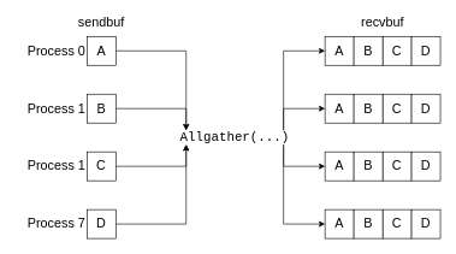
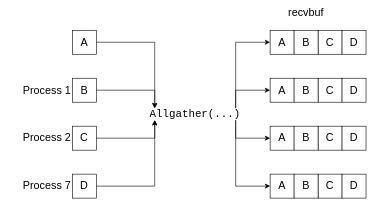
  <mxCell id="0" />
  <mxCell id="1" parent="0" />
  <mxCell id="2" value="A" style="rounded=0;whiteSpace=wrap;html=1;fontSize=18;" vertex="1" parent="1"><mxGeometry x="450" y="50" width="40" height="40" as="geometry" /></mxCell>
  <mxCell id="3" value="B" style="rounded=0;whiteSpace=wrap;html=1;fontSize=18;" vertex="1" parent="1"><mxGeometry x="120" y="130" width="40" height="40" as="geometry" /></mxCell>
  <mxCell id="4" value="C" style="rounded=0;whiteSpace=wrap;html=1;fontSize=18;" vertex="1" parent="1"><mxGeometry x="120" y="210" width="40" height="40" as="geometry" /></mxCell>
  <mxCell id="5" value="D" style="rounded=0;whiteSpace=wrap;html=1;fontSize=18;" vertex="1" parent="1"><mxGeometry x="120" y="290" width="40" height="40" as="geometry" /></mxCell>
  <mxCell id="6" style="edgeStyle=orthogonalEdgeStyle;rounded=0;orthogonalLoop=1;jettySize=auto;html=1;exitX=0.75;exitY=1;exitDx=0;exitDy=0;entryX=1;entryY=0.5;entryDx=0;entryDy=0;startArrow=classic;startFill=1;endArrow=none;endFill=0;" edge="1" parent="1" source="14" target="3"><mxGeometry relative="1" as="geometry" /></mxCell>
  <mxCell id="7" style="edgeStyle=orthogonalEdgeStyle;rounded=0;orthogonalLoop=1;jettySize=auto;html=1;exitX=0.75;exitY=0;exitDx=0;exitDy=0;entryX=1;entryY=0.5;entryDx=0;entryDy=0;startArrow=classic;startFill=1;endArrow=none;endFill=0;" edge="1" parent="1" source="14" target="4"><mxGeometry relative="1" as="geometry" /></mxCell>
  <mxCell id="8" style="edgeStyle=orthogonalEdgeStyle;rounded=0;orthogonalLoop=1;jettySize=auto;html=1;exitX=0.75;exitY=0;exitDx=0;exitDy=0;entryX=1;entryY=0.5;entryDx=0;entryDy=0;startArrow=classic;startFill=1;endArrow=none;endFill=0;" edge="1" parent="1" source="14" target="5"><mxGeometry relative="1" as="geometry" /></mxCell>
  <mxCell id="9" style="edgeStyle=orthogonalEdgeStyle;rounded=0;orthogonalLoop=1;jettySize=auto;html=1;exitX=0.75;exitY=1;exitDx=0;exitDy=0;entryX=1;entryY=0.5;entryDx=0;entryDy=0;startArrow=classic;startFill=1;endArrow=none;endFill=0;" edge="1" parent="1" source="14" target="22"><mxGeometry relative="1" as="geometry"><mxPoint x="477.5" y="240" as="sourcePoint" /><mxPoint x="350" y="140" as="targetPoint" /></mxGeometry></mxCell>
  <mxCell id="10" style="edgeStyle=orthogonalEdgeStyle;rounded=0;orthogonalLoop=1;jettySize=auto;html=1;exitX=0.25;exitY=1;exitDx=0;exitDy=0;entryX=0;entryY=0.5;entryDx=0;entryDy=0;" edge="1" parent="1" source="14" target="2"><mxGeometry relative="1" as="geometry" /></mxCell>
  <mxCell id="11" style="edgeStyle=orthogonalEdgeStyle;rounded=0;orthogonalLoop=1;jettySize=auto;html=1;exitX=0.25;exitY=0;exitDx=0;exitDy=0;entryX=0;entryY=0.5;entryDx=0;entryDy=0;" edge="1" parent="1" source="14" target="33"><mxGeometry relative="1" as="geometry" /></mxCell>
  <mxCell id="12" style="edgeStyle=orthogonalEdgeStyle;rounded=0;orthogonalLoop=1;jettySize=auto;html=1;exitX=0.25;exitY=0;exitDx=0;exitDy=0;entryX=0;entryY=0.5;entryDx=0;entryDy=0;" edge="1" parent="1" source="14" target="29"><mxGeometry relative="1" as="geometry" /></mxCell>
  <mxCell id="13" style="edgeStyle=orthogonalEdgeStyle;rounded=0;orthogonalLoop=1;jettySize=auto;html=1;exitX=0.25;exitY=1;exitDx=0;exitDy=0;entryX=0;entryY=0.5;entryDx=0;entryDy=0;" edge="1" parent="1" source="14" target="25"><mxGeometry relative="1" as="geometry" /></mxCell>
  <mxCell id="14" value="Allgather(...)" style="text;html=1;strokeColor=none;fillColor=none;align=center;verticalAlign=middle;whiteSpace=wrap;rounded=0;fontSize=18;fontFamily=Courier;direction=west;rotation=0;" vertex="1" parent="1"><mxGeometry x="190" y="180" width="270" height="20" as="geometry" /></mxCell>
- <mxCell id="15" value="Process 0" style="text;html=1;strokeColor=none;fillColor=none;align=right;verticalAlign=middle;whiteSpace=wrap;rounded=0;fontFamily=Helvetica;fontSize=18;" vertex="1" parent="1"><mxGeometry x="20" y="60" width="100" height="20" as="geometry" /></mxCell>
  <mxCell id="16" value="Process 1&lt;span style=&quot;color: rgba(0 , 0 , 0 , 0) ; font-family: monospace ; font-size: 0px&quot;&gt;%3CmxGraphModel%3E%3Croot%3E%3CmxCell%20id%3D%220%22%2F%3E%3CmxCell%20id%3D%221%22%20parent%3D%220%22%2F%3E%3CmxCell%20id%3D%222%22%20value%3D%22Process%200%22%20style%3D%22text%3Bhtml%3D1%3BstrokeColor%3Dnone%3BfillColor%3Dnone%3Balign%3Dright%3BverticalAlign%3Dmiddle%3BwhiteSpace%3Dwrap%3Brounded%3D0%3BfontFamily%3DHelvetica%3BfontSize%3D18%3B%22%20vertex%3D%221%22%20parent%3D%221%22%3E%3CmxGeometry%20x%3D%2260%22%20y%3D%2290%22%20width%3D%22100%22%20height%3D%2220%22%20as%3D%22geometry%22%2F%3E%3C%2FmxCell%3E%3C%2Froot%3E%3C%2FmxGraphModel%3E&lt;/span&gt;" style="text;html=1;strokeColor=none;fillColor=none;align=right;verticalAlign=middle;whiteSpace=wrap;rounded=0;fontFamily=Helvetica;fontSize=18;" vertex="1" parent="1"><mxGeometry x="20" y="140" width="100" height="20" as="geometry" /></mxCell>
- <mxCell id="17" value="Process 1" style="text;html=1;strokeColor=none;fillColor=none;align=right;verticalAlign=middle;whiteSpace=wrap;rounded=0;fontFamily=Helvetica;fontSize=18;" vertex="1" parent="1"><mxGeometry x="20" y="220" width="100" height="20" as="geometry" /></mxCell>
+ <mxCell id="17" value="Process 2" style="text;html=1;strokeColor=none;fillColor=none;align=right;verticalAlign=middle;whiteSpace=wrap;rounded=0;fontFamily=Helvetica;fontSize=18;" vertex="1" parent="1"><mxGeometry x="20" y="220" width="100" height="20" as="geometry" /></mxCell>
  <mxCell id="18" value="Process 7" style="text;html=1;strokeColor=none;fillColor=none;align=right;verticalAlign=middle;whiteSpace=wrap;rounded=0;fontFamily=Helvetica;fontSize=18;" vertex="1" parent="1"><mxGeometry x="20" y="300" width="100" height="20" as="geometry" /></mxCell>
- <mxCell id="19" value="sendbuf" style="text;html=1;strokeColor=none;fillColor=none;align=center;verticalAlign=middle;whiteSpace=wrap;rounded=0;fontFamily=Helvetica;fontSize=18;" vertex="1" parent="1"><mxGeometry x="100" y="20" width="80" height="20" as="geometry" /></mxCell>
- <mxCell id="20" value="recvbuf" style="text;html=1;strokeColor=none;fillColor=none;align=center;verticalAlign=middle;whiteSpace=wrap;rounded=0;fontFamily=Helvetica;fontSize=18;" vertex="1" parent="1"><mxGeometry x="490" y="20" width="80" height="20" as="geometry" /></mxCell>
+ <mxCell id="20" value="recvbuf" style="text;html=1;strokeColor=none;fillColor=none;align=center;verticalAlign=middle;whiteSpace=wrap;rounded=0;fontFamily=Helvetica;fontSize=18;" vertex="1" parent="1"><mxGeometry x="470" y="10" width="80" height="20" as="geometry" /></mxCell>
  <mxCell id="21" value="C" style="rounded=0;whiteSpace=wrap;html=1;fontSize=18;" vertex="1" parent="1"><mxGeometry x="530" y="50" width="40" height="40" as="geometry" /></mxCell>
  <mxCell id="22" value="A" style="rounded=0;whiteSpace=wrap;html=1;fontSize=18;" vertex="1" parent="1"><mxGeometry x="120" y="50" width="40" height="40" as="geometry" /></mxCell>
  <mxCell id="23" value="B" style="rounded=0;whiteSpace=wrap;html=1;fontSize=18;" vertex="1" parent="1"><mxGeometry x="490" y="50" width="40" height="40" as="geometry" /></mxCell>
  <mxCell id="24" value="D" style="rounded=0;whiteSpace=wrap;html=1;fontSize=18;" vertex="1" parent="1"><mxGeometry x="570" y="50" width="40" height="40" as="geometry" /></mxCell>
  <mxCell id="25" value="A" style="rounded=0;whiteSpace=wrap;html=1;fontSize=18;" vertex="1" parent="1"><mxGeometry x="450" y="130" width="40" height="40" as="geometry" /></mxCell>
  <mxCell id="26" value="C" style="rounded=0;whiteSpace=wrap;html=1;fontSize=18;" vertex="1" parent="1"><mxGeometry x="530" y="130" width="40" height="40" as="geometry" /></mxCell>
  <mxCell id="27" value="B" style="rounded=0;whiteSpace=wrap;html=1;fontSize=18;" vertex="1" parent="1"><mxGeometry x="490" y="130" width="40" height="40" as="geometry" /></mxCell>
  <mxCell id="28" value="D" style="rounded=0;whiteSpace=wrap;html=1;fontSize=18;" vertex="1" parent="1"><mxGeometry x="570" y="130" width="40" height="40" as="geometry" /></mxCell>
  <mxCell id="29" value="A" style="rounded=0;whiteSpace=wrap;html=1;fontSize=18;" vertex="1" parent="1"><mxGeometry x="450" y="210" width="40" height="40" as="geometry" /></mxCell>
  <mxCell id="30" value="C" style="rounded=0;whiteSpace=wrap;html=1;fontSize=18;" vertex="1" parent="1"><mxGeometry x="530" y="210" width="40" height="40" as="geometry" /></mxCell>
  <mxCell id="31" value="B" style="rounded=0;whiteSpace=wrap;html=1;fontSize=18;" vertex="1" parent="1"><mxGeometry x="490" y="210" width="40" height="40" as="geometry" /></mxCell>
  <mxCell id="32" value="D" style="rounded=0;whiteSpace=wrap;html=1;fontSize=18;" vertex="1" parent="1"><mxGeometry x="570" y="210" width="40" height="40" as="geometry" /></mxCell>
  <mxCell id="33" value="A" style="rounded=0;whiteSpace=wrap;html=1;fontSize=18;" vertex="1" parent="1"><mxGeometry x="450" y="290" width="40" height="40" as="geometry" /></mxCell>
  <mxCell id="34" value="C" style="rounded=0;whiteSpace=wrap;html=1;fontSize=18;" vertex="1" parent="1"><mxGeometry x="530" y="290" width="40" height="40" as="geometry" /></mxCell>
  <mxCell id="35" value="B" style="rounded=0;whiteSpace=wrap;html=1;fontSize=18;" vertex="1" parent="1"><mxGeometry x="490" y="290" width="40" height="40" as="geometry" /></mxCell>
  <mxCell id="36" value="D" style="rounded=0;whiteSpace=wrap;html=1;fontSize=18;" vertex="1" parent="1"><mxGeometry x="570" y="290" width="40" height="40" as="geometry" /></mxCell>
